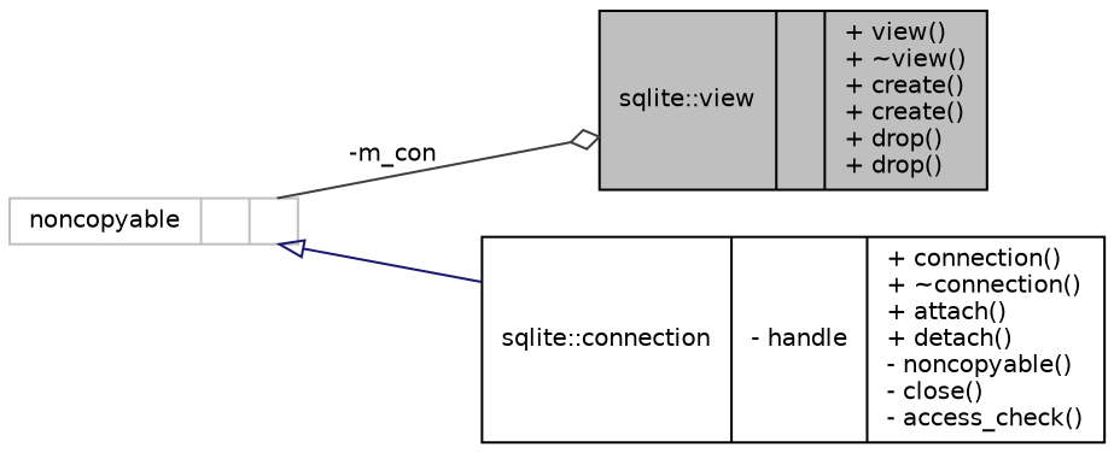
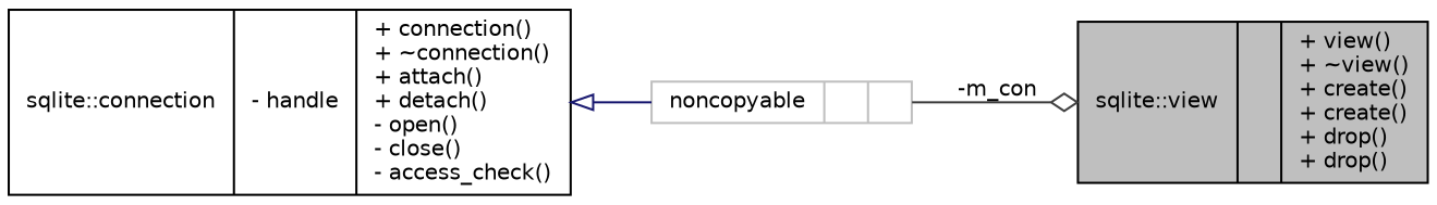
  digraph {
    rankdir=LR
    node [color=black fontname=Helvetica fontsize=10 shape=record]
    edge [fontname=Helvetica fontsize=10 labelfontname=Helvetica labelfontsize=10 style=solid]
    n1 [fillcolor=grey75 fontcolor=black height=0.2 label="{sqlite::view\n||+ view()\l+ ~view()\l+ create()\l+ create()\l+ drop()\l+ drop()\l}" style=filled width=0.4]
-   n2 [height=0.2 label="{sqlite::connection\n|- handle\l|+ connection()\l+ ~connection()\l+ attach()\l+ detach()\l- noncopyable()\l- close()\l- access_check()\l}" width=0.4]
+   n2 [height=0.2 label="{sqlite::connection\n|- handle\l|+ connection()\l+ ~connection()\l+ attach()\l+ detach()\l- open()\l- close()\l- access_check()\l}" width=0.4]
    n3 [color=grey75 height=0.2 label="{noncopyable\n||}" width=0.4]
    n3 -> n1 [arrowhead=odiamond color=grey25 label=" -m_con"]
-   n3 -> n2 [arrowtail=onormal color=midnightblue dir=back]
+   n2 -> n3 [arrowtail=onormal color=midnightblue dir=back]
  }
